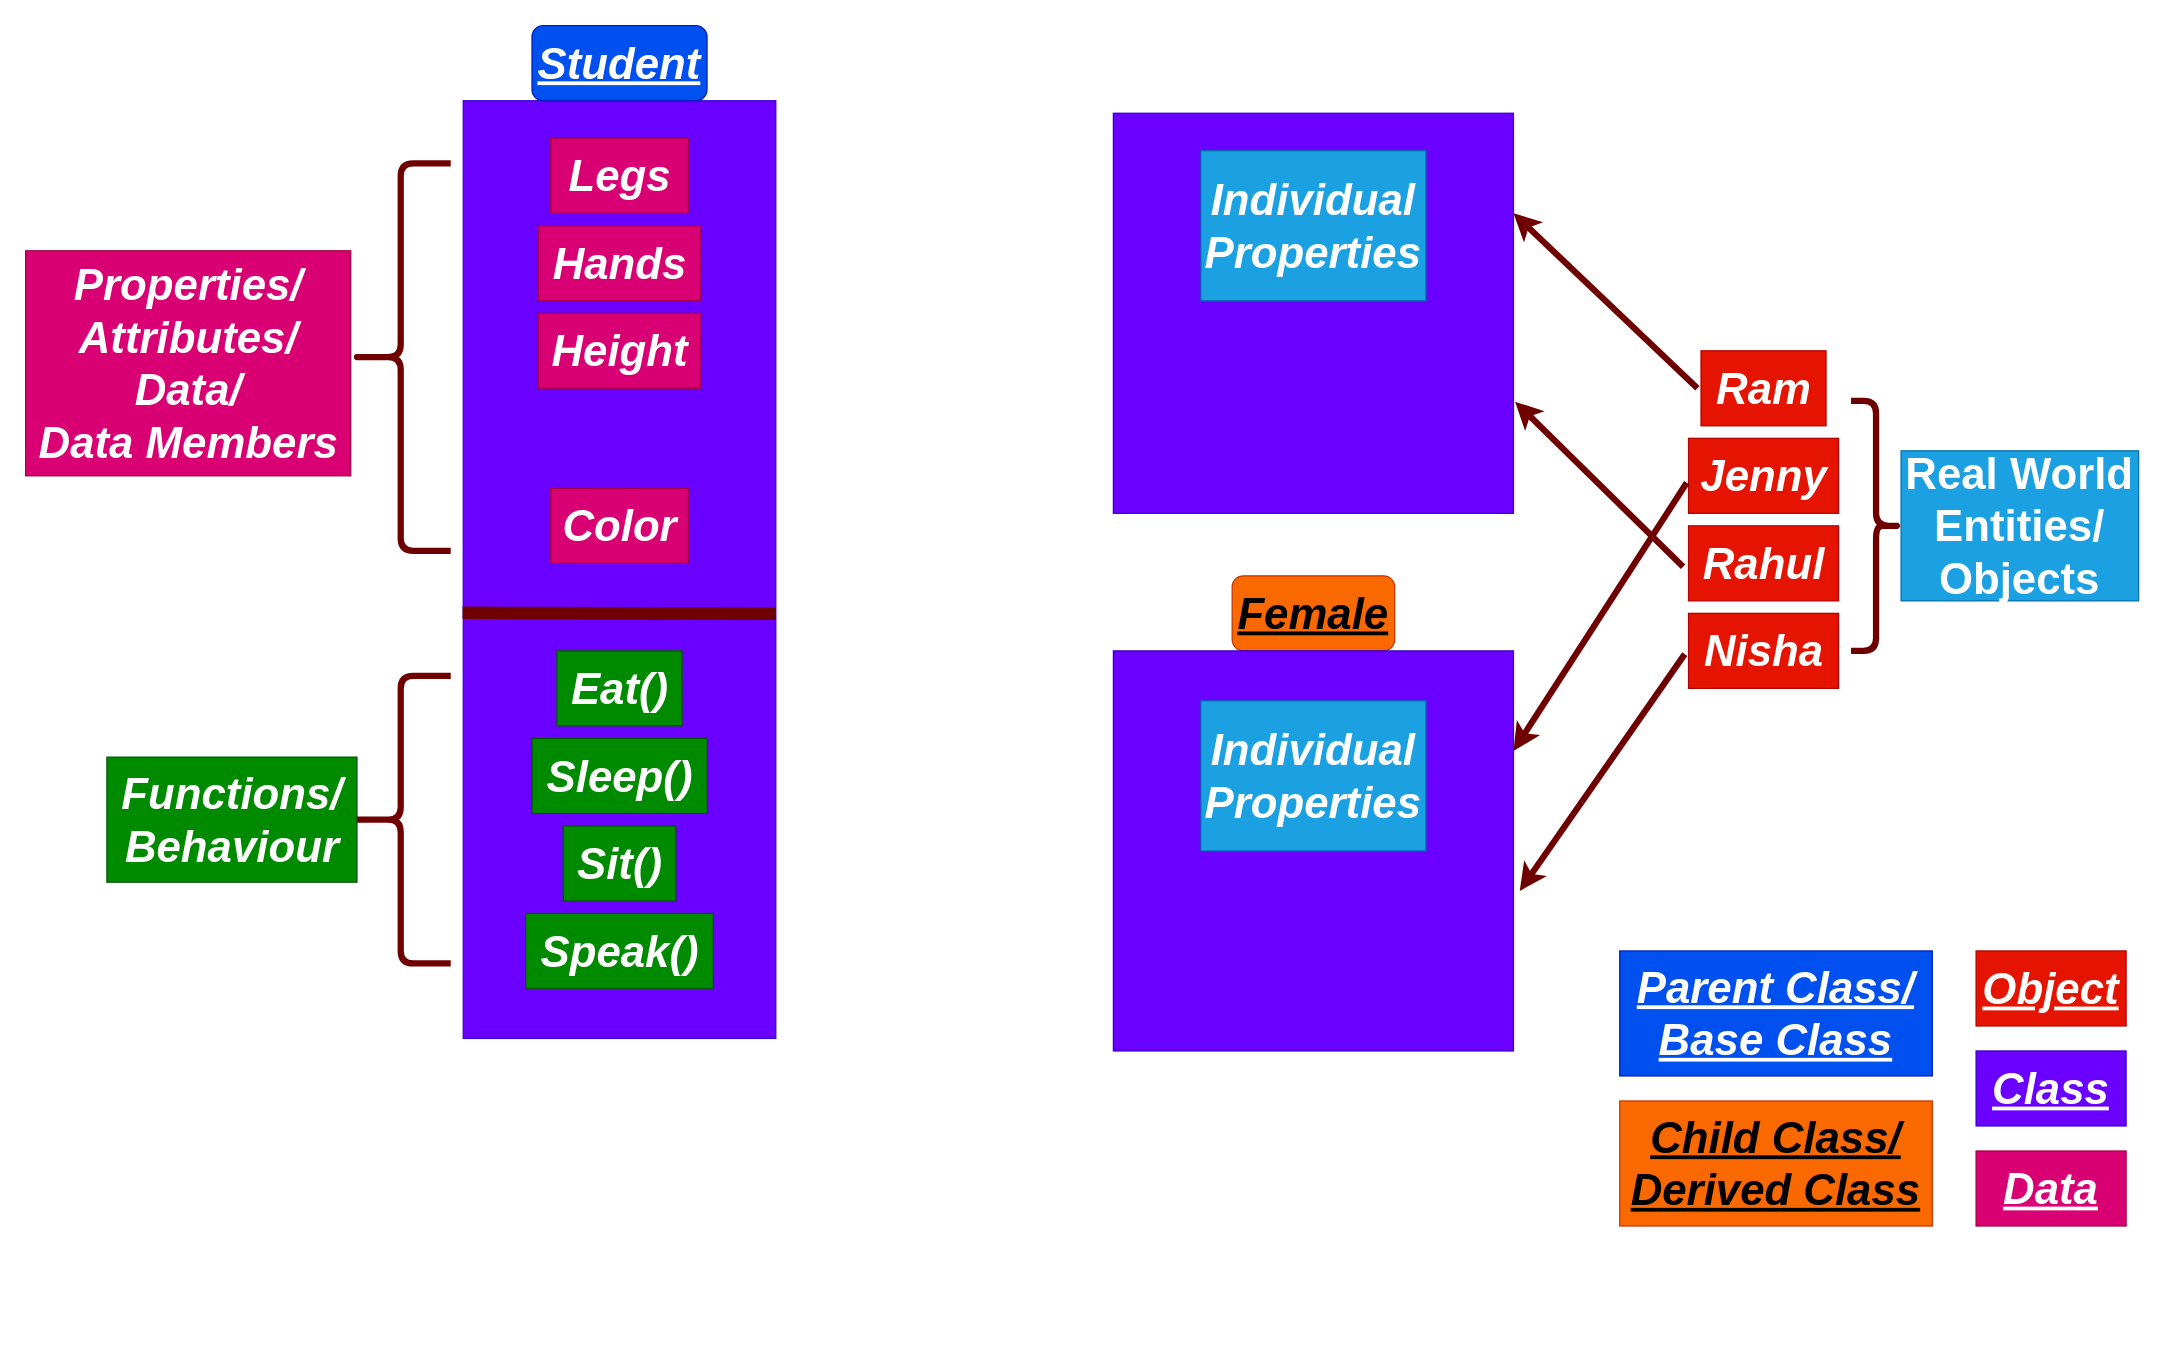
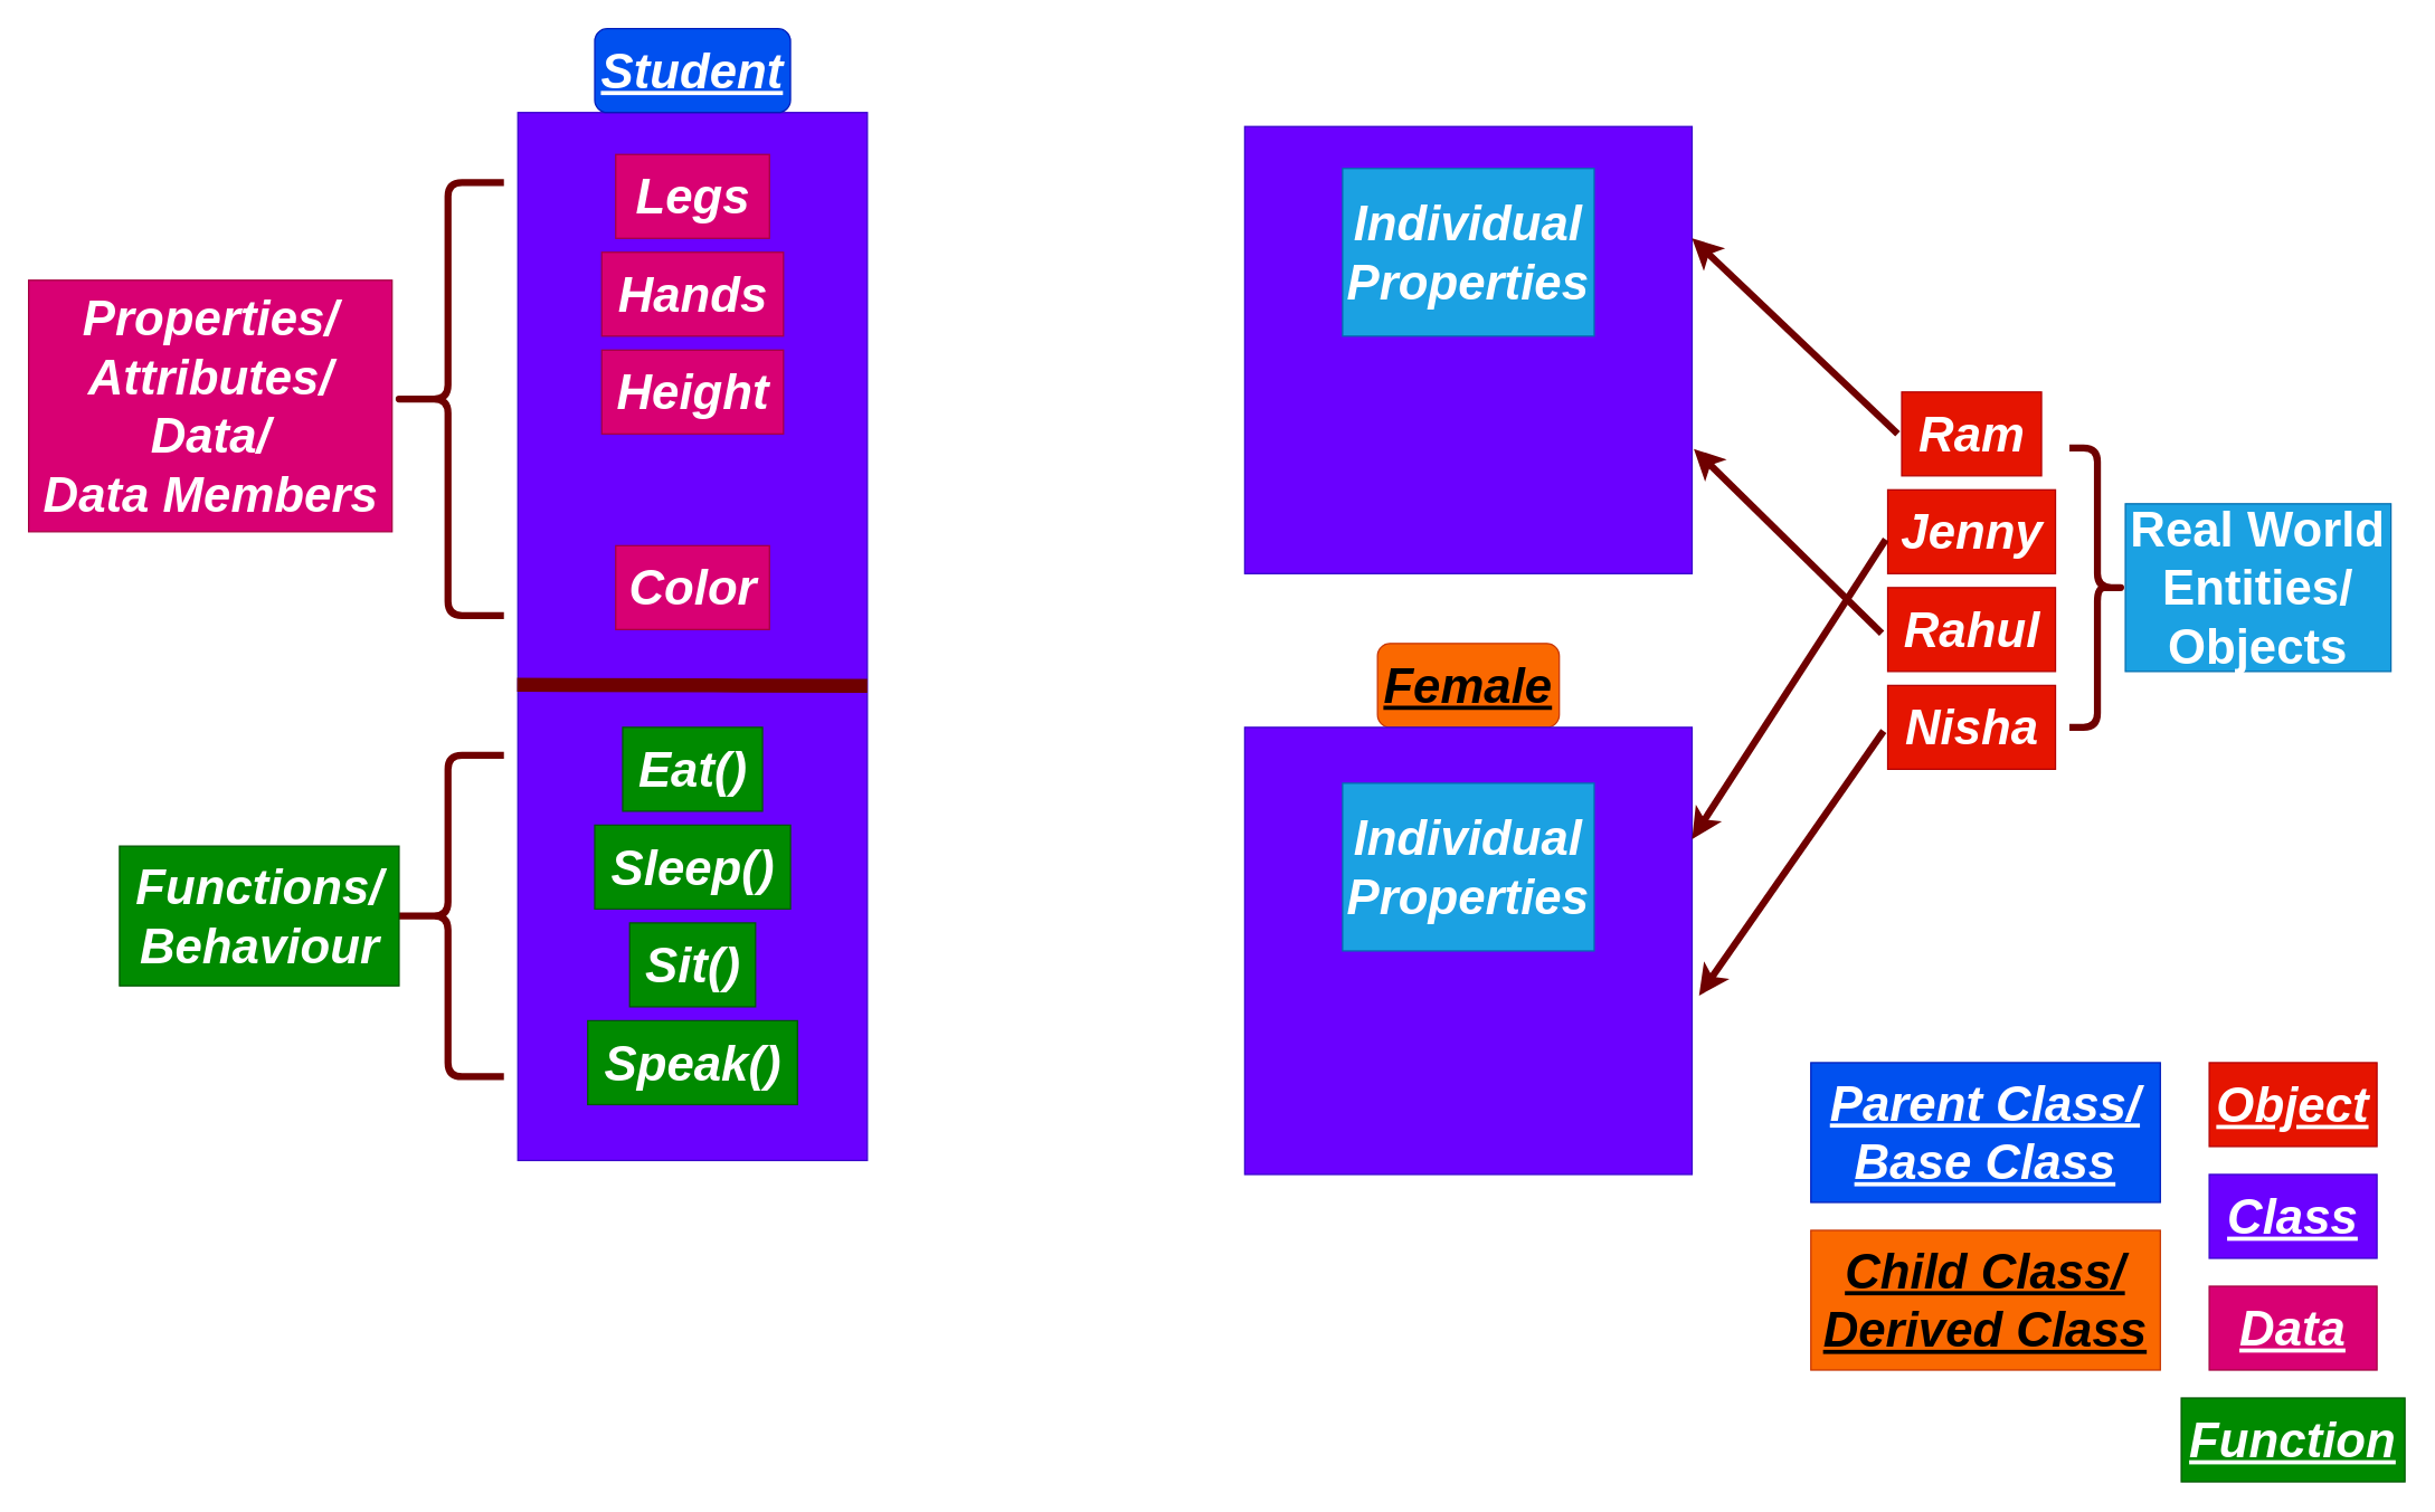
  <mxCell id="0" />
  <mxCell id="1" parent="0" />
  <mxCell id="2" value="" style="rounded=0;whiteSpace=wrap;html=1;fillColor=#6a00ff;fontColor=#ffffff;strokeColor=#3700CC;" parent="1" vertex="1"><mxGeometry x="370" y="80" width="250" height="750" as="geometry" /></mxCell>
  <mxCell id="3" value="&lt;font style=&quot;font-size: 35px;&quot;&gt;&lt;b&gt;&lt;u&gt;&lt;i&gt;Student&lt;/i&gt;&lt;/u&gt;&lt;/b&gt;&lt;/font&gt;" style="rounded=1;whiteSpace=wrap;html=1;fillColor=#0050ef;fontColor=#ffffff;strokeColor=#001DBC;" parent="1" vertex="1"><mxGeometry x="425" y="20" width="140" height="60" as="geometry" /></mxCell>
  <mxCell id="4" value="&lt;b&gt;&lt;i&gt;Legs&lt;/i&gt;&lt;/b&gt;" style="text;html=1;align=center;verticalAlign=middle;resizable=0;points=[];autosize=1;strokeColor=#A50040;fillColor=#d80073;fontSize=35;fontColor=#ffffff;" parent="1" vertex="1"><mxGeometry x="440" y="110" width="110" height="60" as="geometry" /></mxCell>
  <mxCell id="5" value="&lt;b&gt;&lt;i&gt;Hands&lt;/i&gt;&lt;/b&gt;" style="text;html=1;align=center;verticalAlign=middle;resizable=0;points=[];autosize=1;strokeColor=#A50040;fillColor=#d80073;fontSize=35;fontColor=#ffffff;" parent="1" vertex="1"><mxGeometry x="430" y="180" width="130" height="60" as="geometry" /></mxCell>
  <mxCell id="6" value="&lt;b&gt;&lt;i&gt;Height&lt;/i&gt;&lt;/b&gt;" style="text;html=1;align=center;verticalAlign=middle;resizable=0;points=[];autosize=1;strokeColor=#A50040;fillColor=#d80073;fontSize=35;fontColor=#ffffff;" parent="1" vertex="1"><mxGeometry x="430" y="250" width="130" height="60" as="geometry" /></mxCell>
  <mxCell id="7" value="&lt;b&gt;&lt;i&gt;Color&lt;/i&gt;&lt;/b&gt;" style="text;html=1;align=center;verticalAlign=middle;resizable=0;points=[];autosize=1;strokeColor=#A50040;fillColor=#d80073;fontSize=35;fontColor=#ffffff;" parent="1" vertex="1"><mxGeometry x="440" y="390" width="110" height="60" as="geometry" /></mxCell>
  <mxCell id="8" value="" style="endArrow=none;html=1;fontSize=35;strokeWidth=10;fillColor=#a20025;strokeColor=#6F0000;exitX=-0.002;exitY=0.546;exitDx=0;exitDy=0;exitPerimeter=0;entryX=1;entryY=0.547;entryDx=0;entryDy=0;entryPerimeter=0;" parent="1" source="2" target="2" edge="1"><mxGeometry width="50" height="50" relative="1" as="geometry"><mxPoint x="370" y="490" as="sourcePoint" /><mxPoint x="610" y="490" as="targetPoint" /><Array as="points"><mxPoint x="520" y="490" /></Array></mxGeometry></mxCell>
  <mxCell id="9" value="&lt;b&gt;&lt;i&gt;Eat()&lt;/i&gt;&lt;/b&gt;" style="text;html=1;align=center;verticalAlign=middle;resizable=0;points=[];autosize=1;strokeColor=#005700;fillColor=#008a00;fontSize=35;fontColor=#ffffff;" parent="1" vertex="1"><mxGeometry x="445" y="520" width="100" height="60" as="geometry" /></mxCell>
  <mxCell id="10" value="&lt;b&gt;&lt;i&gt;Sleep()&lt;/i&gt;&lt;/b&gt;" style="text;html=1;align=center;verticalAlign=middle;resizable=0;points=[];autosize=1;strokeColor=#005700;fillColor=#008a00;fontSize=35;fontColor=#ffffff;" parent="1" vertex="1"><mxGeometry x="425" y="590" width="140" height="60" as="geometry" /></mxCell>
  <mxCell id="11" value="&lt;b&gt;&lt;i&gt;Sit()&lt;/i&gt;&lt;/b&gt;" style="text;html=1;align=center;verticalAlign=middle;resizable=0;points=[];autosize=1;strokeColor=#005700;fillColor=#008a00;fontSize=35;fontColor=#ffffff;" parent="1" vertex="1"><mxGeometry x="450" y="660" width="90" height="60" as="geometry" /></mxCell>
  <mxCell id="12" value="&lt;b&gt;&lt;i&gt;Speak()&lt;/i&gt;&lt;/b&gt;" style="text;html=1;align=center;verticalAlign=middle;resizable=0;points=[];autosize=1;strokeColor=#005700;fillColor=#008a00;fontSize=35;fontColor=#ffffff;" parent="1" vertex="1"><mxGeometry x="420" y="730" width="150" height="60" as="geometry" /></mxCell>
  <mxCell id="13" value="" style="shape=curlyBracket;whiteSpace=wrap;html=1;rounded=1;flipH=1;labelPosition=right;verticalLabelPosition=middle;align=left;verticalAlign=middle;fontSize=35;rotation=-180;strokeWidth=5;fillColor=#a20025;fontColor=#ffffff;strokeColor=#6F0000;" parent="1" vertex="1"><mxGeometry x="280" y="130" width="80" height="310" as="geometry" /></mxCell>
  <mxCell id="14" value="" style="shape=curlyBracket;whiteSpace=wrap;html=1;rounded=1;flipH=1;labelPosition=right;verticalLabelPosition=middle;align=left;verticalAlign=middle;fontSize=35;rotation=-180;strokeWidth=5;fillColor=#a20025;fontColor=#ffffff;strokeColor=#6F0000;" parent="1" vertex="1"><mxGeometry x="280" y="540" width="80" height="230" as="geometry" /></mxCell>
  <mxCell id="15" value="&lt;b&gt;&lt;i&gt;Properties/&lt;br&gt;Attributes/&lt;br&gt;Data/&lt;br&gt;Data Members&lt;/i&gt;&lt;/b&gt;" style="text;html=1;align=center;verticalAlign=middle;resizable=0;points=[];autosize=1;strokeColor=#A50040;fillColor=#d80073;fontSize=35;fontColor=#ffffff;" parent="1" vertex="1"><mxGeometry y="200" width="260" height="180" as="geometry" x="20" /></mxCell>
  <mxCell id="16" value="&lt;i&gt;&lt;b&gt;Functions/&lt;br&gt;Behaviour&lt;br&gt;&lt;/b&gt;&lt;/i&gt;" style="text;html=1;align=center;verticalAlign=middle;resizable=0;points=[];autosize=1;strokeColor=#005700;fillColor=#008a00;fontSize=35;fontColor=#ffffff;" parent="1" vertex="1"><mxGeometry x="85" y="605" width="200" height="100" as="geometry" /></mxCell>
  <mxCell id="17" value="" style="whiteSpace=wrap;html=1;aspect=fixed;strokeWidth=1;fontSize=35;fillColor=#6a00ff;fontColor=#ffffff;strokeColor=#3700CC;" parent="1" vertex="1"><mxGeometry x="890" y="90" width="320" height="320" as="geometry" /></mxCell>
  <mxCell id="18" value="&lt;b&gt;&lt;i&gt;&lt;u&gt;Female&lt;br&gt;&lt;/u&gt;&lt;/i&gt;&lt;/b&gt;" style="rounded=1;whiteSpace=wrap;html=1;strokeWidth=1;fontSize=35;fillColor=#fa6800;fontColor=#000000;strokeColor=#C73500;" parent="1" vertex="1"><mxGeometry x="985" y="460" width="130" height="60" as="geometry" /></mxCell>
  <mxCell id="19" value="" style="whiteSpace=wrap;html=1;aspect=fixed;strokeWidth=1;fontSize=35;fillColor=#6a00ff;fontColor=#ffffff;strokeColor=#3700CC;" parent="1" vertex="1"><mxGeometry x="890" y="520" width="320" height="320" as="geometry" /></mxCell>
  <mxCell id="20" value="&lt;b&gt;&lt;i&gt;Ram&lt;/i&gt;&lt;/b&gt;" style="text;html=1;align=center;verticalAlign=middle;resizable=0;points=[];autosize=1;strokeColor=#B20000;fillColor=#e51400;fontSize=35;fontColor=#ffffff;" parent="1" vertex="1"><mxGeometry x="1360" y="280" width="100" height="60" as="geometry" /></mxCell>
  <mxCell id="21" value="&lt;b&gt;&lt;i&gt;Rahul&lt;/i&gt;&lt;/b&gt;" style="text;html=1;align=center;verticalAlign=middle;resizable=0;points=[];autosize=1;strokeColor=#B20000;fillColor=#e51400;fontSize=35;fontColor=#ffffff;" parent="1" vertex="1"><mxGeometry x="1350" y="420" width="120" height="60" as="geometry" /></mxCell>
  <mxCell id="22" value="&lt;b&gt;&lt;i&gt;Jenny&lt;/i&gt;&lt;/b&gt;" style="text;html=1;align=center;verticalAlign=middle;resizable=0;points=[];autosize=1;strokeColor=#B20000;fillColor=#e51400;fontSize=35;fontColor=#ffffff;" parent="1" vertex="1"><mxGeometry x="1350" y="350" width="120" height="60" as="geometry" /></mxCell>
  <mxCell id="23" value="&lt;b&gt;&lt;i&gt;Nisha&lt;/i&gt;&lt;/b&gt;" style="text;html=1;align=center;verticalAlign=middle;resizable=0;points=[];autosize=1;strokeColor=#B20000;fillColor=#e51400;fontSize=35;fontColor=#ffffff;" parent="1" vertex="1"><mxGeometry x="1350" y="490" width="120" height="60" as="geometry" /></mxCell>
  <mxCell id="24" value="" style="shape=curlyBracket;whiteSpace=wrap;html=1;rounded=1;flipH=1;labelPosition=right;verticalLabelPosition=middle;align=left;verticalAlign=middle;strokeWidth=5;fontSize=35;fillColor=#a20025;fontColor=#ffffff;strokeColor=#6F0000;" parent="1" vertex="1"><mxGeometry x="1480" y="320" width="40" height="200" as="geometry" /></mxCell>
  <mxCell id="25" value="&lt;b&gt;Real World Entities/&lt;br&gt;Objects&lt;br&gt;&lt;/b&gt;" style="rounded=0;whiteSpace=wrap;html=1;strokeWidth=1;fontSize=35;fillColor=#1ba1e2;fontColor=#ffffff;strokeColor=#006EAF;" parent="1" vertex="1"><mxGeometry x="1520" y="360" width="190" height="120" as="geometry" /></mxCell>
  <mxCell id="26" value="" style="endArrow=classic;html=1;strokeWidth=5;fontSize=35;fillColor=#a20025;strokeColor=#6F0000;exitX=-0.029;exitY=0.498;exitDx=0;exitDy=0;exitPerimeter=0;entryX=1;entryY=0.25;entryDx=0;entryDy=0;" parent="1" source="20" target="17" edge="1"><mxGeometry width="50" height="50" relative="1" as="geometry"><mxPoint x="1260" y="390" as="sourcePoint" /><mxPoint x="1310" y="340" as="targetPoint" /></mxGeometry></mxCell>
  <mxCell id="27" value="" style="endArrow=classic;html=1;strokeWidth=5;fontSize=35;fillColor=#a20025;strokeColor=#6F0000;exitX=-0.012;exitY=0.593;exitDx=0;exitDy=0;exitPerimeter=0;entryX=1;entryY=0.25;entryDx=0;entryDy=0;" parent="1" source="22" target="19" edge="1"><mxGeometry width="50" height="50" relative="1" as="geometry"><mxPoint x="1270" y="370" as="sourcePoint" /><mxPoint x="1122.9" y="230.12" as="targetPoint" /></mxGeometry></mxCell>
  <mxCell id="28" value="" style="endArrow=classic;html=1;strokeWidth=5;fontSize=35;fillColor=#a20025;strokeColor=#6F0000;exitX=-0.036;exitY=0.545;exitDx=0;exitDy=0;exitPerimeter=0;entryX=1.004;entryY=0.721;entryDx=0;entryDy=0;entryPerimeter=0;" parent="1" source="21" target="17" edge="1"><mxGeometry width="50" height="50" relative="1" as="geometry"><mxPoint x="1280" y="390" as="sourcePoint" /><mxPoint x="1210" y="340" as="targetPoint" /></mxGeometry></mxCell>
  <mxCell id="29" value="" style="endArrow=classic;html=1;strokeWidth=5;fontSize=35;fillColor=#a20025;strokeColor=#6F0000;exitX=-0.025;exitY=0.543;exitDx=0;exitDy=0;exitPerimeter=0;" parent="1" source="23" edge="1"><mxGeometry width="50" height="50" relative="1" as="geometry"><mxPoint x="1317.1" y="619.88" as="sourcePoint" /><mxPoint x="1215" y="712" as="targetPoint" /></mxGeometry></mxCell>
  <mxCell id="30" value="&lt;b&gt;&lt;i&gt;Individual&lt;br&gt;Properties&lt;/i&gt;&lt;/b&gt;" style="rounded=0;whiteSpace=wrap;html=1;strokeWidth=1;fontSize=35;fillColor=#1ba1e2;fontColor=#ffffff;strokeColor=#006EAF;" parent="1" vertex="1"><mxGeometry x="960" y="120" width="180" height="120" as="geometry" /></mxCell>
  <mxCell id="31" value="&lt;b&gt;&lt;i&gt;Individual&lt;br&gt;Properties&lt;/i&gt;&lt;/b&gt;" style="rounded=0;whiteSpace=wrap;html=1;strokeWidth=1;fontSize=35;fillColor=#1ba1e2;fontColor=#ffffff;strokeColor=#006EAF;" parent="1" vertex="1"><mxGeometry x="960" y="560" width="180" height="120" as="geometry" /></mxCell>
  <mxCell id="32" value="&lt;b&gt;&lt;i&gt;&lt;u&gt;Object&lt;/u&gt;&lt;/i&gt;&lt;/b&gt;" style="rounded=0;whiteSpace=wrap;html=1;strokeWidth=1;fontSize=35;fillColor=#e51400;fontColor=#ffffff;strokeColor=#B20000;" parent="1" vertex="1"><mxGeometry x="1580" y="760" width="120" height="60" as="geometry" /></mxCell>
  <mxCell id="33" value="&lt;b&gt;&lt;i&gt;&lt;u&gt;Class&lt;/u&gt;&lt;/i&gt;&lt;/b&gt;" style="rounded=0;whiteSpace=wrap;html=1;strokeWidth=1;fontSize=35;fillColor=#6a00ff;fontColor=#ffffff;strokeColor=#3700CC;" parent="1" vertex="1"><mxGeometry x="1580" y="840" width="120" height="60" as="geometry" /></mxCell>
  <mxCell id="34" value="&lt;b&gt;&lt;i&gt;&lt;u&gt;Data&lt;/u&gt;&lt;/i&gt;&lt;/b&gt;" style="rounded=0;whiteSpace=wrap;html=1;strokeWidth=1;fontSize=35;fillColor=#d80073;fontColor=#ffffff;strokeColor=#A50040;" parent="1" vertex="1"><mxGeometry x="1580" y="920" width="120" height="60" as="geometry" /></mxCell>
+ <mxCell id="35" value="&lt;b&gt;&lt;i&gt;&lt;u&gt;Function&lt;/u&gt;&lt;/i&gt;&lt;/b&gt;" style="rounded=0;whiteSpace=wrap;html=1;strokeWidth=1;fontSize=35;fillColor=#008a00;fontColor=#ffffff;strokeColor=#005700;" parent="1" vertex="1"><mxGeometry x="1560" y="1000" width="160" height="60" as="geometry" /></mxCell>
  <mxCell id="36" value="&lt;b&gt;&lt;i&gt;&lt;u&gt;Child Class/&lt;br&gt;Derived Class&lt;br&gt;&lt;/u&gt;&lt;/i&gt;&lt;/b&gt;" style="rounded=0;whiteSpace=wrap;html=1;strokeWidth=1;fontSize=35;fillColor=#fa6800;fontColor=#000000;strokeColor=#C73500;" vertex="1" parent="1"><mxGeometry x="1295" y="880" width="250" height="100" as="geometry" /></mxCell>
  <mxCell id="37" value="&lt;b&gt;&lt;i&gt;&lt;u&gt;Parent Class/&lt;br&gt;Base Class&lt;br&gt;&lt;/u&gt;&lt;/i&gt;&lt;/b&gt;" style="rounded=0;whiteSpace=wrap;html=1;strokeWidth=1;fontSize=35;fillColor=#0050ef;fontColor=#ffffff;strokeColor=#001DBC;" vertex="1" parent="1"><mxGeometry x="1295" y="760" width="250" height="100" as="geometry" /></mxCell>
